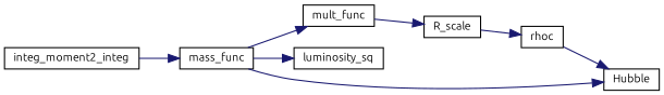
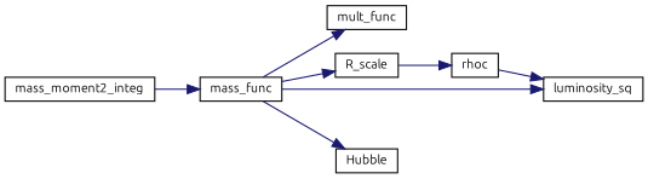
  digraph {
    fontname=Ubuntu
    rankdir=LR
    node [color=black fillcolor=white fontname=Ubuntu fontsize=10 shape=record style=filled]
    edge [color=midnightblue fontname=Ubuntu fontsize=10 labelfontname=Helvetica labelfontsize=10 style=solid]
-   n1 [height=0.2 label=integ_moment2_integ width=0.4]
+   n1 [height=0.2 label=mass_moment2_integ width=0.4]
    n2 [height=0.2 label=mass_func width=0.4]
    n3 [height=0.2 label=mult_func width=0.4]
    n4 [height=0.2 label=R_scale width=0.4]
    n5 [height=0.2 label=luminosity_sq width=0.4]
    n6 [height=0.2 label=Hubble width=0.4]
    n7 [height=0.2 label=rhoc width=0.4]
    n1 -> n2
    n2 -> n3
-   n3 -> n4
+   n2 -> n4
    n2 -> n5
    n2 -> n6
    n4 -> n7
-   n7 -> n6
+   n7 -> n5
  }
